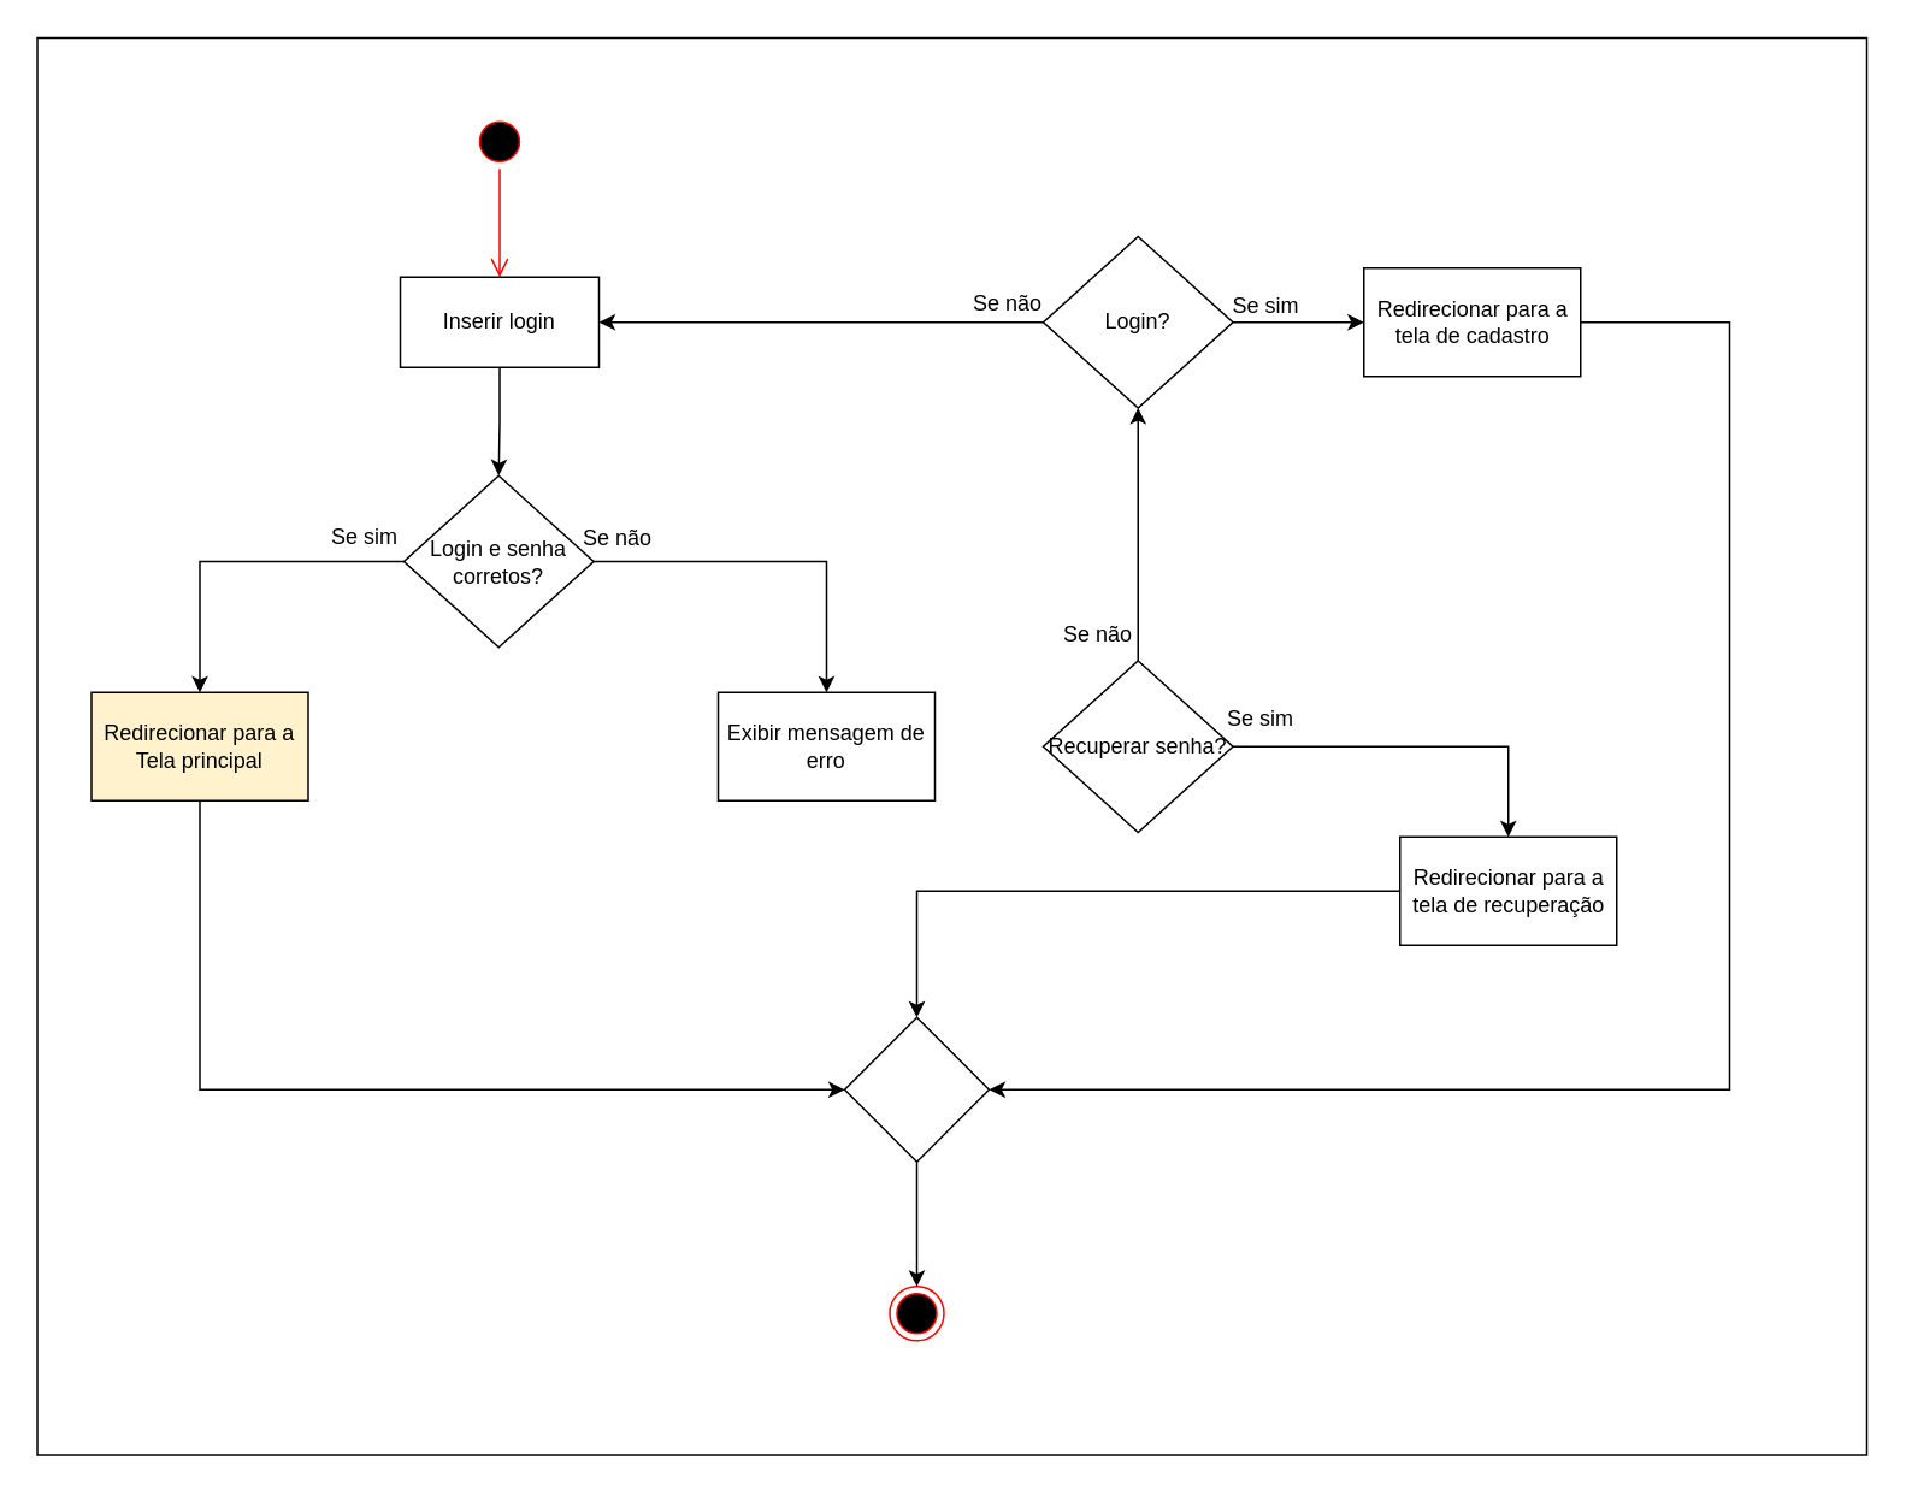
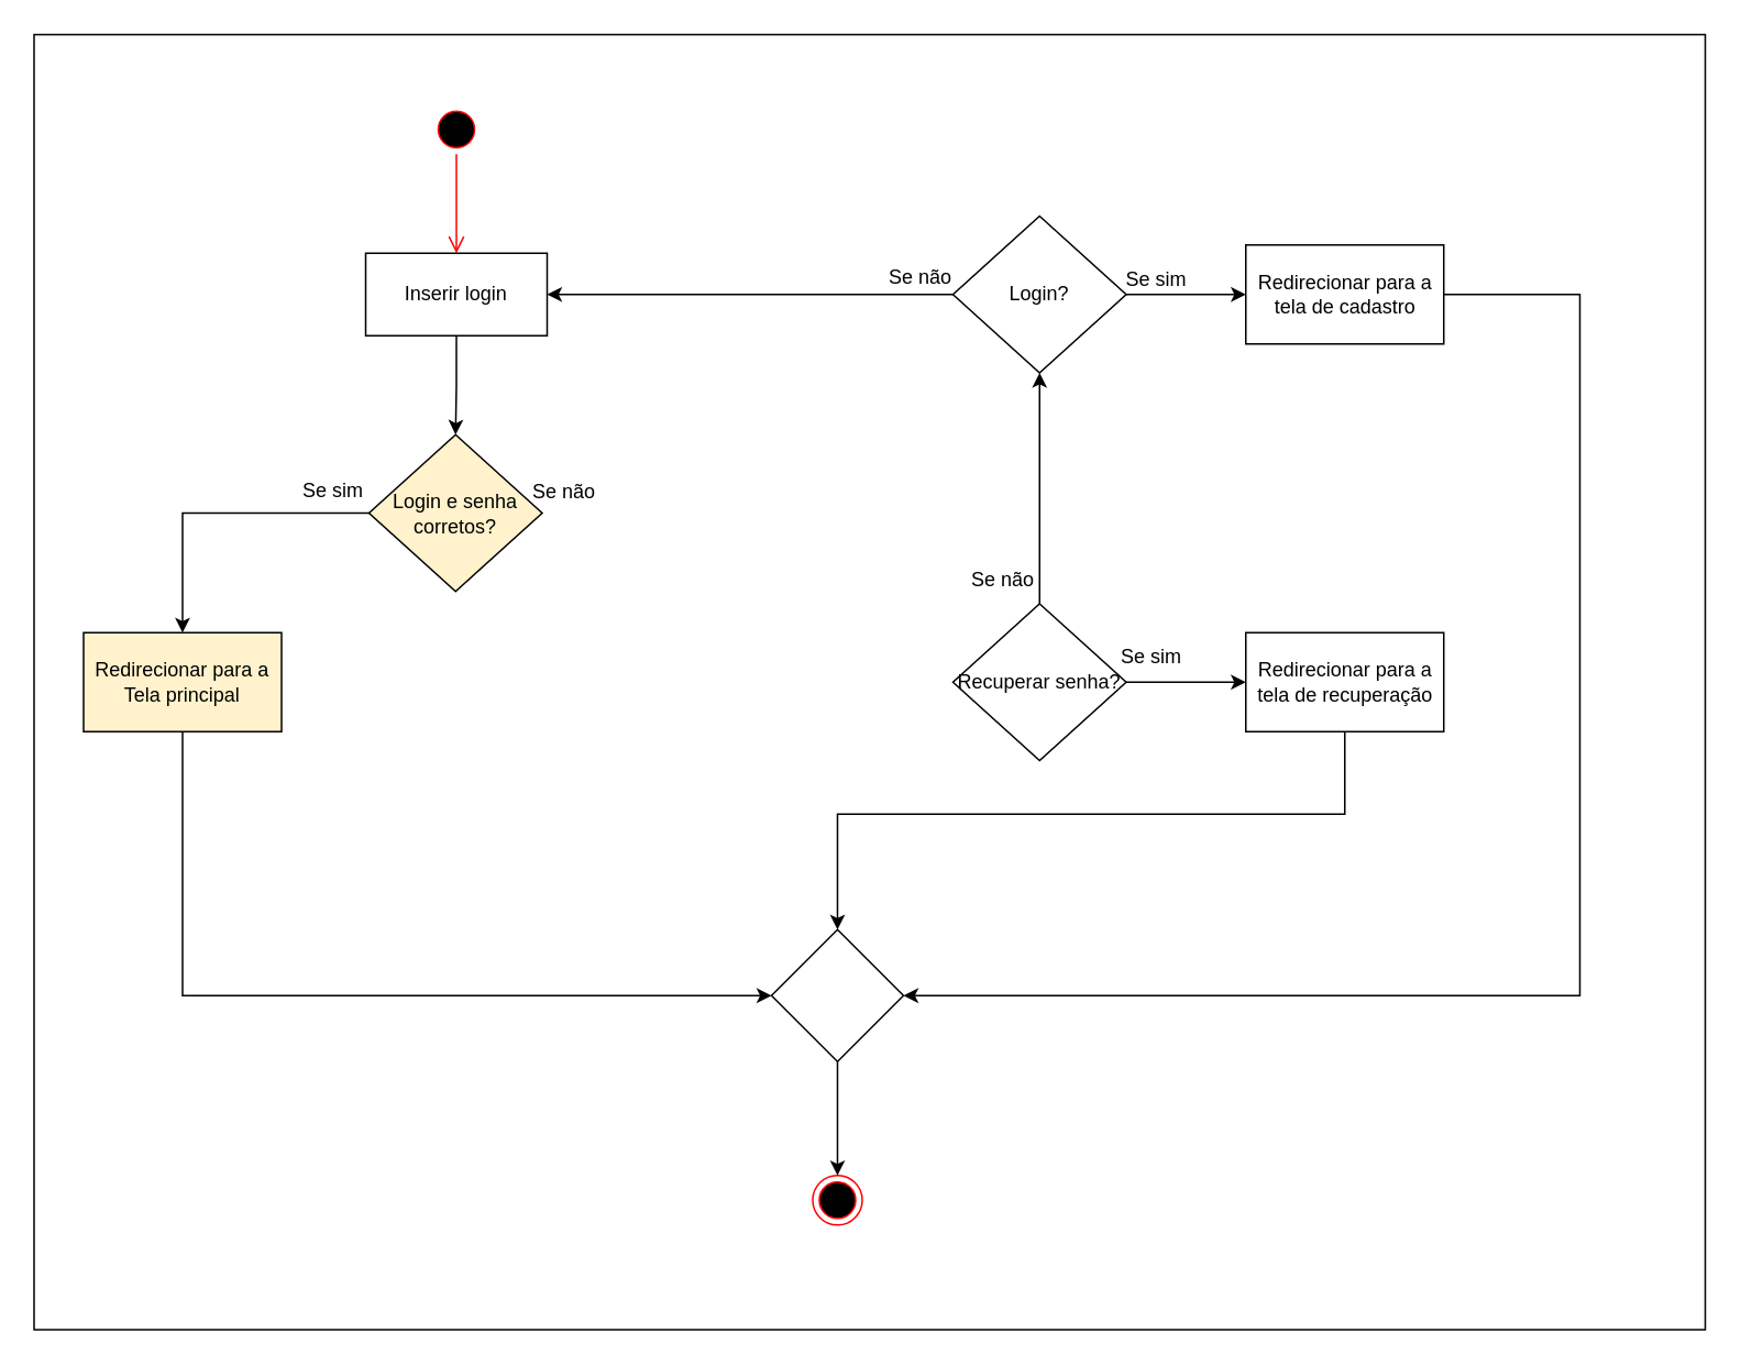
  <mxCell id="0" />
  <mxCell id="1" parent="0" />
  <mxCell id="2" value="" style="html=1;whiteSpace=wrap;" vertex="1" parent="1"><mxGeometry x="20" y="20.5" width="1013" height="785" as="geometry" /></mxCell>
  <mxCell id="3" value="" style="ellipse;html=1;shape=startState;fillColor=#000000;strokeColor=#ff0000;" vertex="1" parent="1"><mxGeometry x="261" y="63" width="30" height="30" as="geometry" /></mxCell>
  <mxCell id="4" value="" style="edgeStyle=orthogonalEdgeStyle;html=1;verticalAlign=bottom;endArrow=open;endSize=8;strokeColor=#ff0000;rounded=0;" edge="1" parent="1" source="3"><mxGeometry relative="1" as="geometry"><mxPoint x="276" y="153" as="targetPoint" /></mxGeometry></mxCell>
  <mxCell id="5" value="" style="edgeStyle=orthogonalEdgeStyle;rounded=0;orthogonalLoop=1;jettySize=auto;html=1;" edge="1" parent="1" source="6" target="9"><mxGeometry relative="1" as="geometry" /></mxCell>
  <mxCell id="6" value="Inserir login" style="html=1;whiteSpace=wrap;" vertex="1" parent="1"><mxGeometry x="221" y="153" width="110" height="50" as="geometry" /></mxCell>
  <mxCell id="7" value="" style="edgeStyle=orthogonalEdgeStyle;rounded=0;orthogonalLoop=1;jettySize=auto;html=1;" edge="1" parent="1" source="9" target="11"><mxGeometry relative="1" as="geometry" /></mxCell>
- <mxCell id="8" value="" style="edgeStyle=orthogonalEdgeStyle;rounded=0;orthogonalLoop=1;jettySize=auto;html=1;" edge="1" parent="1" source="9" target="13"><mxGeometry relative="1" as="geometry" /></mxCell>
- <mxCell id="9" value="Login e senha corretos?" style="rhombus;whiteSpace=wrap;html=1;" vertex="1" parent="1"><mxGeometry x="223" y="263" width="105" height="95" as="geometry" /></mxCell>
+ <mxCell id="9" value="Login e senha corretos?" style="rhombus;whiteSpace=wrap;html=1;fillColor=#fff2cc;" vertex="1" parent="1"><mxGeometry x="223" y="263" width="105" height="95" as="geometry" /></mxCell>
  <mxCell id="10" style="edgeStyle=orthogonalEdgeStyle;rounded=0;orthogonalLoop=1;jettySize=auto;html=1;" edge="1" parent="1" source="11" target="31"><mxGeometry relative="1" as="geometry"><Array as="points"><mxPoint x="110" y="603" /></Array></mxGeometry></mxCell>
  <mxCell id="11" value="Redirecionar para a Tela principal" style="whiteSpace=wrap;html=1;fillColor=#fff2cc;" vertex="1" parent="1"><mxGeometry x="50" y="383" width="120" height="60" as="geometry" /></mxCell>
  <mxCell id="12" value="&lt;div&gt;Se sim&lt;/div&gt;" style="text;html=1;align=center;verticalAlign=middle;resizable=0;points=[];autosize=1;strokeColor=none;fillColor=none;" vertex="1" parent="1"><mxGeometry x="171" y="282" width="60" height="30" as="geometry" /></mxCell>
- <mxCell id="13" value="Exibir mensagem de erro" style="whiteSpace=wrap;html=1;" vertex="1" parent="1"><mxGeometry x="397" y="383" width="120" height="60" as="geometry" /></mxCell>
  <mxCell id="14" value="" style="ellipse;html=1;shape=endState;fillColor=#000000;strokeColor=#ff0000;" vertex="1" parent="1"><mxGeometry x="492" y="712" width="30" height="30" as="geometry" /></mxCell>
  <mxCell id="15" value="" style="edgeStyle=orthogonalEdgeStyle;rounded=0;orthogonalLoop=1;jettySize=auto;html=1;" edge="1" parent="1" source="17" target="19"><mxGeometry relative="1" as="geometry" /></mxCell>
  <mxCell id="16" style="edgeStyle=orthogonalEdgeStyle;rounded=0;orthogonalLoop=1;jettySize=auto;html=1;" edge="1" parent="1" source="17" target="25"><mxGeometry relative="1" as="geometry"><mxPoint x="629.5" y="283" as="targetPoint" /></mxGeometry></mxCell>
  <mxCell id="17" value="Recuperar senha?" style="rhombus;whiteSpace=wrap;html=1;" vertex="1" parent="1"><mxGeometry x="577" y="365.5" width="105" height="95" as="geometry" /></mxCell>
  <mxCell id="18" style="edgeStyle=orthogonalEdgeStyle;rounded=0;orthogonalLoop=1;jettySize=auto;html=1;" edge="1" parent="1" source="19" target="31"><mxGeometry relative="1" as="geometry"><Array as="points"><mxPoint x="814" y="493" /><mxPoint x="507" y="493" /></Array></mxGeometry></mxCell>
- <mxCell id="19" value="Redirecionar para a tela de recuperação" style="whiteSpace=wrap;html=1;" vertex="1" parent="1"><mxGeometry x="774.5" y="463" width="120" height="60" as="geometry" /></mxCell>
+ <mxCell id="19" value="Redirecionar para a tela de recuperação" style="whiteSpace=wrap;html=1;" vertex="1" parent="1"><mxGeometry x="754.5" y="383" width="120" height="60" as="geometry" /></mxCell>
  <mxCell id="20" value="Se sim" style="text;html=1;align=center;verticalAlign=middle;resizable=0;points=[];autosize=1;strokeColor=none;fillColor=none;" vertex="1" parent="1"><mxGeometry x="667" y="383" width="60" height="30" as="geometry" /></mxCell>
  <mxCell id="21" value="Se não" style="text;html=1;align=center;verticalAlign=middle;resizable=0;points=[];autosize=1;strokeColor=none;fillColor=none;" vertex="1" parent="1"><mxGeometry x="311" y="283" width="60" height="30" as="geometry" /></mxCell>
  <mxCell id="22" value="Se não" style="text;html=1;align=center;verticalAlign=middle;resizable=0;points=[];autosize=1;strokeColor=none;fillColor=none;rotation=0;" vertex="1" parent="1"><mxGeometry x="577" y="335.5" width="60" height="30" as="geometry" /></mxCell>
  <mxCell id="23" style="edgeStyle=orthogonalEdgeStyle;rounded=0;orthogonalLoop=1;jettySize=auto;html=1;" edge="1" parent="1" source="25" target="6"><mxGeometry relative="1" as="geometry" /></mxCell>
  <mxCell id="24" value="" style="edgeStyle=orthogonalEdgeStyle;rounded=0;orthogonalLoop=1;jettySize=auto;html=1;" edge="1" parent="1" source="25" target="28"><mxGeometry relative="1" as="geometry" /></mxCell>
  <mxCell id="25" value="Login?" style="rhombus;whiteSpace=wrap;html=1;" vertex="1" parent="1"><mxGeometry x="577" y="130.5" width="105" height="95" as="geometry" /></mxCell>
  <mxCell id="26" value="Se não" style="text;html=1;align=center;verticalAlign=middle;resizable=0;points=[];autosize=1;strokeColor=none;fillColor=none;" vertex="1" parent="1"><mxGeometry x="527" y="153" width="60" height="30" as="geometry" /></mxCell>
  <mxCell id="27" style="edgeStyle=orthogonalEdgeStyle;rounded=0;orthogonalLoop=1;jettySize=auto;html=1;" edge="1" parent="1" source="28" target="31"><mxGeometry relative="1" as="geometry"><Array as="points"><mxPoint x="957" y="178" /><mxPoint x="957" y="603" /></Array></mxGeometry></mxCell>
  <mxCell id="28" value="Redirecionar para a tela de cadastro" style="whiteSpace=wrap;html=1;" vertex="1" parent="1"><mxGeometry x="754.5" y="148" width="120" height="60" as="geometry" /></mxCell>
  <mxCell id="29" value="Se sim" style="text;html=1;align=center;verticalAlign=middle;resizable=0;points=[];autosize=1;strokeColor=none;fillColor=none;" vertex="1" parent="1"><mxGeometry x="670" y="154" width="60" height="30" as="geometry" /></mxCell>
  <mxCell id="30" value="" style="edgeStyle=orthogonalEdgeStyle;rounded=0;orthogonalLoop=1;jettySize=auto;html=1;" edge="1" parent="1" source="31" target="14"><mxGeometry relative="1" as="geometry" /></mxCell>
  <mxCell id="31" value="" style="rhombus;whiteSpace=wrap;html=1;" vertex="1" parent="1"><mxGeometry x="467" y="563" width="80" height="80" as="geometry" /></mxCell>
